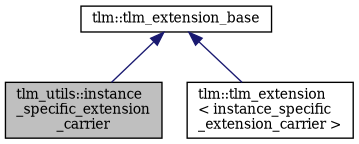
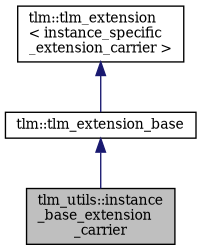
  digraph {
    fontname="DejaVu Serif"
    node [color=black fillcolor=white fontname="DejaVu Serif" fontsize=10 shape=record style=filled]
    edge [color=midnightblue dir=back fontname="DejaVu Serif" fontsize=10 labelfontname=FreeSans labelfontsize=10 style=solid]
-   n1 [fillcolor=grey75 fontcolor=black height=0.2 label="tlm_utils::instance\l_specific_extension\l_carrier" width=0.4]
+   n1 [fillcolor=grey75 fontcolor=black height=0.2 label="tlm_utils::instance\l_base_extension\l_carrier" width=0.4]
    n2 [height=0.2 label="tlm::tlm_extension\l\< instance_specific\l_extension_carrier \>" width=0.4]
    n3 [height=0.2 label="tlm::tlm_extension_base" width=0.4]
    n3 -> n1
-   n3 -> n2
+   n2 -> n3
  }
